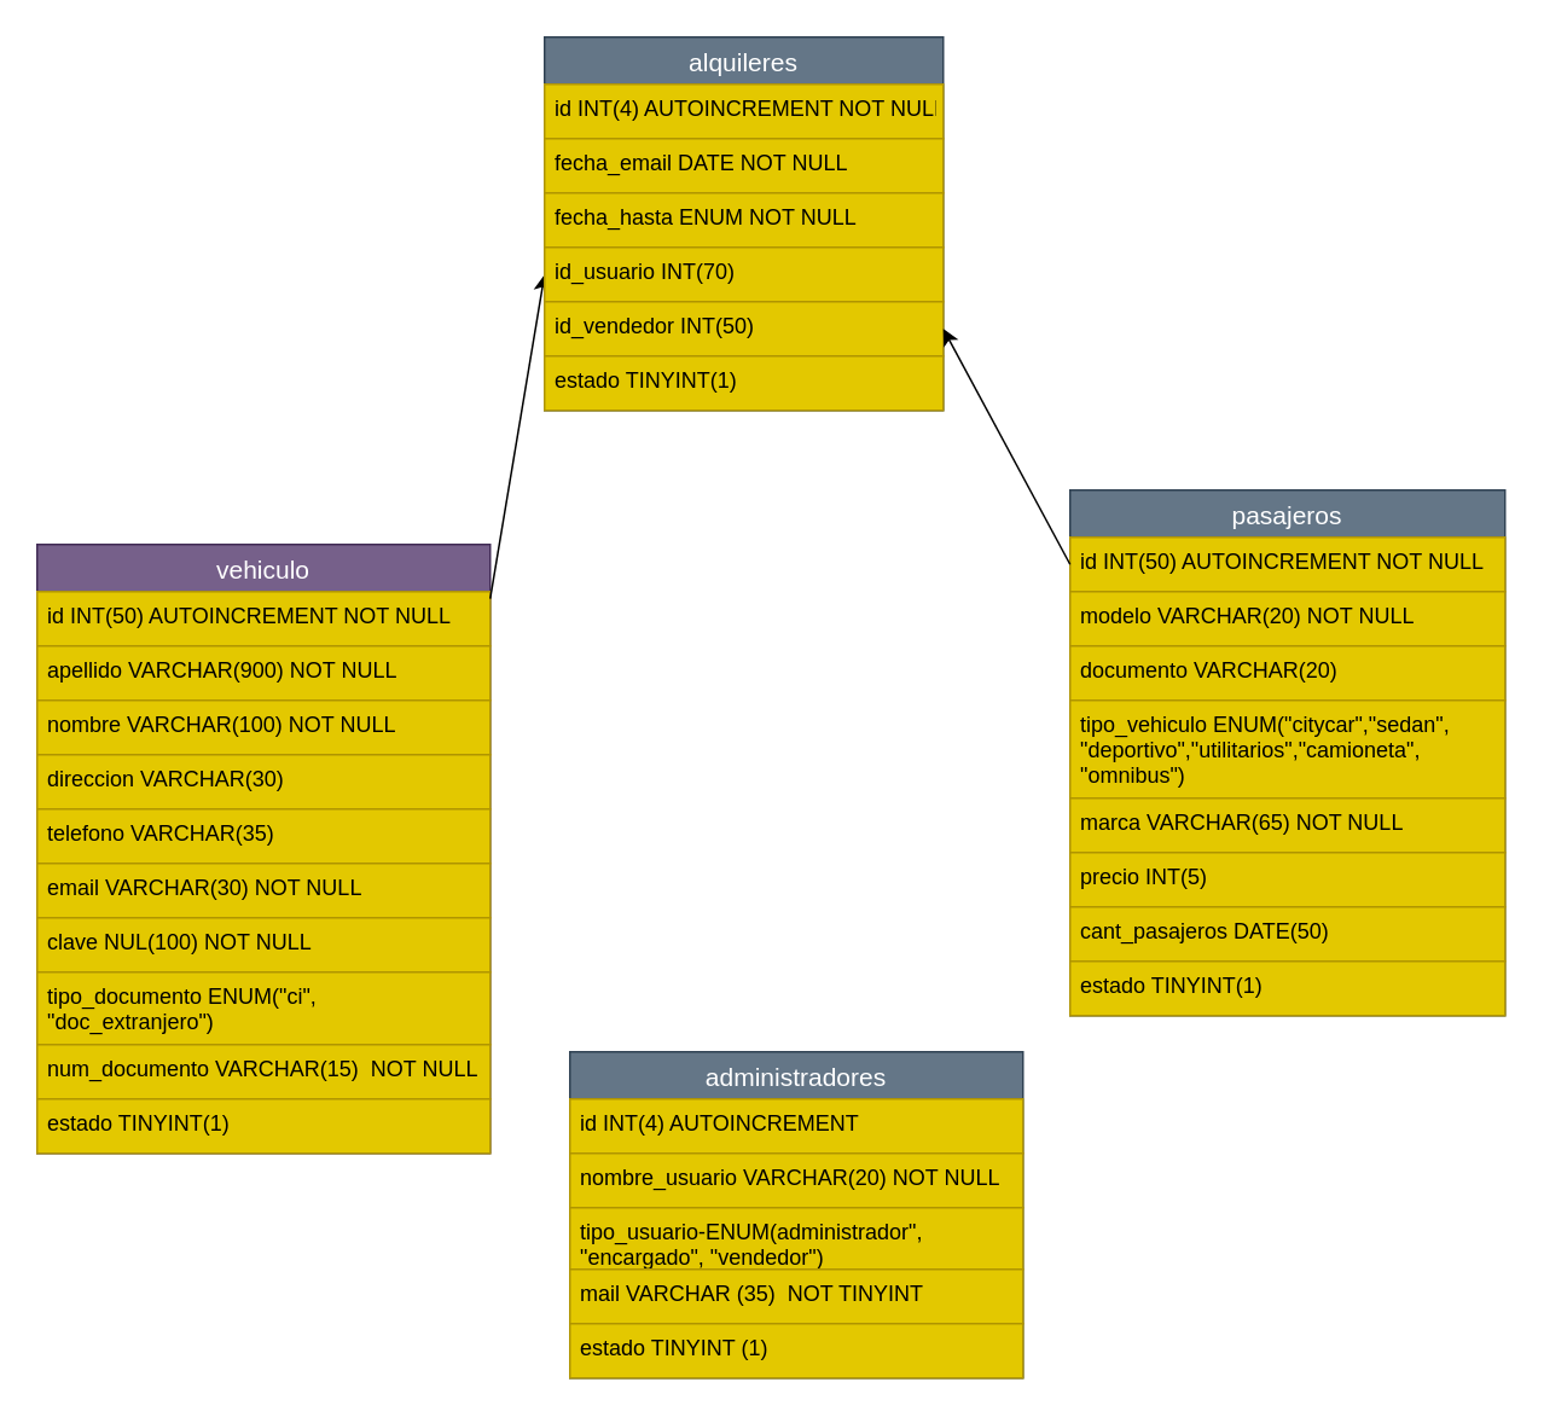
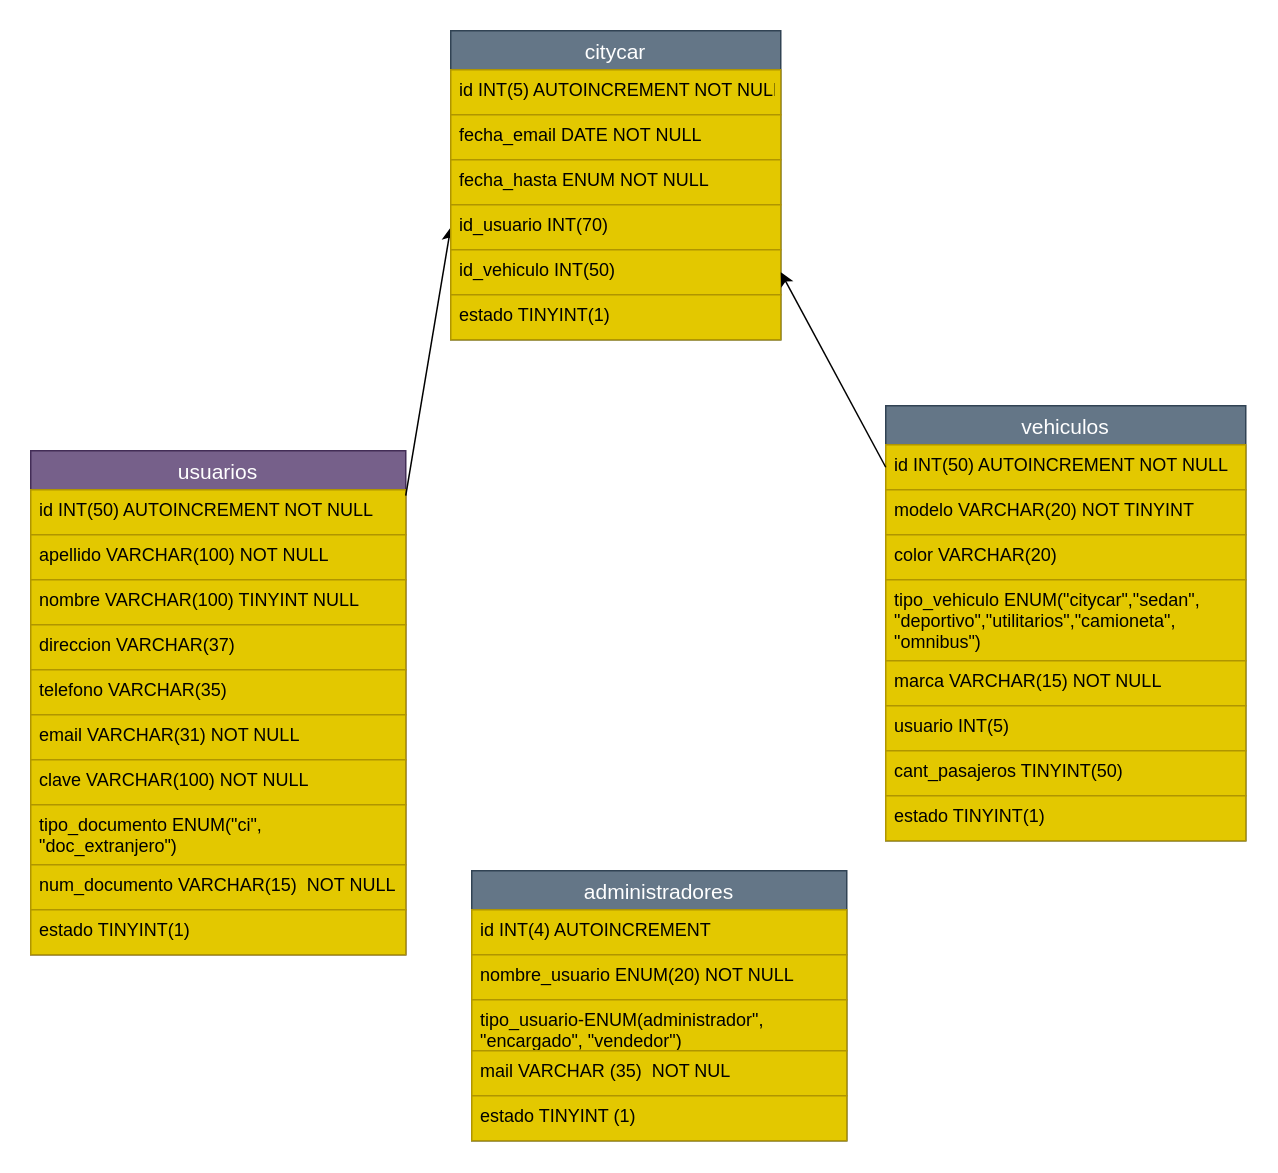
  <mxCell id="0" />
  <mxCell id="1" parent="0" />
- <mxCell id="2" value="vehiculo" style="swimlane;fontStyle=0;childLayout=stackLayout;horizontal=1;startSize=26;horizontalStack=0;resizeParent=1;resizeParentMax=0;resizeLast=0;collapsible=1;marginBottom=0;align=center;fontSize=14;fillColor=#76608a;fontColor=#ffffff;strokeColor=#432D57;" parent="1" vertex="1"><mxGeometry x="20" y="300" width="250" height="336" as="geometry" /></mxCell>
+ <mxCell id="2" value="usuarios" style="swimlane;fontStyle=0;childLayout=stackLayout;horizontal=1;startSize=26;horizontalStack=0;resizeParent=1;resizeParentMax=0;resizeLast=0;collapsible=1;marginBottom=0;align=center;fontSize=14;fillColor=#76608a;fontColor=#ffffff;strokeColor=#432D57;" parent="1" vertex="1"><mxGeometry x="20" y="300" width="250" height="336" as="geometry" /></mxCell>
  <mxCell id="3" value="id INT(50) AUTOINCREMENT NOT NULL" style="text;strokeColor=#B09500;fillColor=#e3c800;spacingLeft=4;spacingRight=4;overflow=hidden;rotatable=0;points=[[0,0.5],[1,0.5]];portConstraint=eastwest;fontSize=12;fontColor=#000000;" parent="2" vertex="1"><mxGeometry y="26" width="250" height="30" as="geometry" /></mxCell>
- <mxCell id="4" value="apellido VARCHAR(900) NOT NULL" style="text;strokeColor=#B09500;fillColor=#e3c800;spacingLeft=4;spacingRight=4;overflow=hidden;rotatable=0;points=[[0,0.5],[1,0.5]];portConstraint=eastwest;fontSize=12;fontColor=#000000;" parent="2" vertex="1"><mxGeometry y="56" width="250" height="30" as="geometry" /></mxCell>
- <mxCell id="5" value="nombre VARCHAR(100) NOT NULL&#10;    " style="text;strokeColor=#B09500;fillColor=#e3c800;spacingLeft=4;spacingRight=4;overflow=hidden;rotatable=0;points=[[0,0.5],[1,0.5]];portConstraint=eastwest;fontSize=12;fontColor=#000000;" parent="2" vertex="1"><mxGeometry y="86" width="250" height="30" as="geometry" /></mxCell>
- <mxCell id="6" value="direccion VARCHAR(30)" style="text;strokeColor=#B09500;fillColor=#e3c800;spacingLeft=4;spacingRight=4;overflow=hidden;rotatable=0;points=[[0,0.5],[1,0.5]];portConstraint=eastwest;fontSize=12;fontColor=#000000;" parent="2" vertex="1"><mxGeometry y="116" width="250" height="30" as="geometry" /></mxCell>
+ <mxCell id="4" value="apellido VARCHAR(100) NOT NULL" style="text;strokeColor=#B09500;fillColor=#e3c800;spacingLeft=4;spacingRight=4;overflow=hidden;rotatable=0;points=[[0,0.5],[1,0.5]];portConstraint=eastwest;fontSize=12;fontColor=#000000;" parent="2" vertex="1"><mxGeometry y="56" width="250" height="30" as="geometry" /></mxCell>
+ <mxCell id="5" value="nombre VARCHAR(100) TINYINT NULL&#10;    " style="text;strokeColor=#B09500;fillColor=#e3c800;spacingLeft=4;spacingRight=4;overflow=hidden;rotatable=0;points=[[0,0.5],[1,0.5]];portConstraint=eastwest;fontSize=12;fontColor=#000000;" parent="2" vertex="1"><mxGeometry y="86" width="250" height="30" as="geometry" /></mxCell>
+ <mxCell id="6" value="direccion VARCHAR(37)" style="text;strokeColor=#B09500;fillColor=#e3c800;spacingLeft=4;spacingRight=4;overflow=hidden;rotatable=0;points=[[0,0.5],[1,0.5]];portConstraint=eastwest;fontSize=12;fontColor=#000000;" parent="2" vertex="1"><mxGeometry y="116" width="250" height="30" as="geometry" /></mxCell>
  <mxCell id="7" value="telefono VARCHAR(35)" style="text;strokeColor=#B09500;fillColor=#e3c800;spacingLeft=4;spacingRight=4;overflow=hidden;rotatable=0;points=[[0,0.5],[1,0.5]];portConstraint=eastwest;fontSize=12;fontColor=#000000;" parent="2" vertex="1"><mxGeometry y="146" width="250" height="30" as="geometry" /></mxCell>
- <mxCell id="8" value="email VARCHAR(30) NOT NULL" style="text;strokeColor=#B09500;fillColor=#e3c800;spacingLeft=4;spacingRight=4;overflow=hidden;rotatable=0;points=[[0,0.5],[1,0.5]];portConstraint=eastwest;fontSize=12;fontColor=#000000;" parent="2" vertex="1"><mxGeometry y="176" width="250" height="30" as="geometry" /></mxCell>
- <mxCell id="9" value="clave NUL(100) NOT NULL" style="text;strokeColor=#B09500;fillColor=#e3c800;spacingLeft=4;spacingRight=4;overflow=hidden;rotatable=0;points=[[0,0.5],[1,0.5]];portConstraint=eastwest;fontSize=12;fontColor=#000000;" vertex="1" parent="2"><mxGeometry y="206" width="250" height="30" as="geometry" /></mxCell>
+ <mxCell id="8" value="email VARCHAR(31) NOT NULL" style="text;strokeColor=#B09500;fillColor=#e3c800;spacingLeft=4;spacingRight=4;overflow=hidden;rotatable=0;points=[[0,0.5],[1,0.5]];portConstraint=eastwest;fontSize=12;fontColor=#000000;" parent="2" vertex="1"><mxGeometry y="176" width="250" height="30" as="geometry" /></mxCell>
+ <mxCell id="9" value="clave VARCHAR(100) NOT NULL" style="text;strokeColor=#B09500;fillColor=#e3c800;spacingLeft=4;spacingRight=4;overflow=hidden;rotatable=0;points=[[0,0.5],[1,0.5]];portConstraint=eastwest;fontSize=12;fontColor=#000000;" vertex="1" parent="2"><mxGeometry y="206" width="250" height="30" as="geometry" /></mxCell>
  <mxCell id="10" value="tipo_documento ENUM(&quot;ci&quot;,&#10;&quot;doc_extranjero&quot;)" style="text;strokeColor=#B09500;fillColor=#e3c800;spacingLeft=4;spacingRight=4;overflow=hidden;rotatable=0;points=[[0,0.5],[1,0.5]];portConstraint=eastwest;fontSize=12;fontColor=#000000;" parent="2" vertex="1"><mxGeometry y="236" width="250" height="40" as="geometry" /></mxCell>
  <mxCell id="11" value="num_documento VARCHAR(15)  NOT NULL" style="text;strokeColor=#B09500;fillColor=#e3c800;spacingLeft=4;spacingRight=4;overflow=hidden;rotatable=0;points=[[0,0.5],[1,0.5]];portConstraint=eastwest;fontSize=12;fontColor=#000000;" parent="2" vertex="1"><mxGeometry y="276" width="250" height="30" as="geometry" /></mxCell>
  <mxCell id="12" value="estado TINYINT(1)" style="text;strokeColor=#B09500;fillColor=#e3c800;spacingLeft=4;spacingRight=4;overflow=hidden;rotatable=0;points=[[0,0.5],[1,0.5]];portConstraint=eastwest;fontSize=12;fontColor=#000000;" parent="2" vertex="1"><mxGeometry y="306" width="250" height="30" as="geometry" /></mxCell>
- <mxCell id="13" value="pasajeros" style="swimlane;fontStyle=0;childLayout=stackLayout;horizontal=1;startSize=26;horizontalStack=0;resizeParent=1;resizeParentMax=0;resizeLast=0;collapsible=1;marginBottom=0;align=center;fontSize=14;fillColor=#647687;fontColor=#ffffff;strokeColor=#314354;" parent="1" vertex="1"><mxGeometry x="590" y="270" width="240" height="290" as="geometry" /></mxCell>
+ <mxCell id="13" value="vehiculos" style="swimlane;fontStyle=0;childLayout=stackLayout;horizontal=1;startSize=26;horizontalStack=0;resizeParent=1;resizeParentMax=0;resizeLast=0;collapsible=1;marginBottom=0;align=center;fontSize=14;fillColor=#647687;fontColor=#ffffff;strokeColor=#314354;" parent="1" vertex="1"><mxGeometry x="590" y="270" width="240" height="290" as="geometry" /></mxCell>
  <mxCell id="14" value="id INT(50) AUTOINCREMENT NOT NULL" style="text;strokeColor=#B09500;fillColor=#e3c800;spacingLeft=4;spacingRight=4;overflow=hidden;rotatable=0;points=[[0,0.5],[1,0.5]];portConstraint=eastwest;fontSize=12;fontColor=#000000;" parent="13" vertex="1"><mxGeometry y="26" width="240" height="30" as="geometry" /></mxCell>
- <mxCell id="15" value="modelo VARCHAR(20) NOT NULL" style="text;strokeColor=#B09500;fillColor=#e3c800;spacingLeft=4;spacingRight=4;overflow=hidden;rotatable=0;points=[[0,0.5],[1,0.5]];portConstraint=eastwest;fontSize=12;fontColor=#000000;" parent="13" vertex="1"><mxGeometry y="56" width="240" height="30" as="geometry" /></mxCell>
- <mxCell id="16" value="documento VARCHAR(20)" style="text;strokeColor=#B09500;fillColor=#e3c800;spacingLeft=4;spacingRight=4;overflow=hidden;rotatable=0;points=[[0,0.5],[1,0.5]];portConstraint=eastwest;fontSize=12;fontColor=#000000;" parent="13" vertex="1"><mxGeometry y="86" width="240" height="30" as="geometry" /></mxCell>
+ <mxCell id="15" value="modelo VARCHAR(20) NOT TINYINT" style="text;strokeColor=#B09500;fillColor=#e3c800;spacingLeft=4;spacingRight=4;overflow=hidden;rotatable=0;points=[[0,0.5],[1,0.5]];portConstraint=eastwest;fontSize=12;fontColor=#000000;" parent="13" vertex="1"><mxGeometry y="56" width="240" height="30" as="geometry" /></mxCell>
+ <mxCell id="16" value="color VARCHAR(20)" style="text;strokeColor=#B09500;fillColor=#e3c800;spacingLeft=4;spacingRight=4;overflow=hidden;rotatable=0;points=[[0,0.5],[1,0.5]];portConstraint=eastwest;fontSize=12;fontColor=#000000;" parent="13" vertex="1"><mxGeometry y="86" width="240" height="30" as="geometry" /></mxCell>
  <mxCell id="17" value="tipo_vehiculo ENUM(&quot;citycar&quot;,&quot;sedan&quot;,&#10;&quot;deportivo&quot;,&quot;utilitarios&quot;,&quot;camioneta&quot;,&#10;&quot;omnibus&quot;)" style="text;strokeColor=#B09500;fillColor=#e3c800;spacingLeft=4;spacingRight=4;overflow=hidden;rotatable=0;points=[[0,0.5],[1,0.5]];portConstraint=eastwest;fontSize=12;fontColor=#000000;" parent="13" vertex="1"><mxGeometry y="116" width="240" height="54" as="geometry" /></mxCell>
- <mxCell id="18" value="marca VARCHAR(65) NOT NULL" style="text;strokeColor=#B09500;fillColor=#e3c800;spacingLeft=4;spacingRight=4;overflow=hidden;rotatable=0;points=[[0,0.5],[1,0.5]];portConstraint=eastwest;fontSize=12;fontColor=#000000;" parent="13" vertex="1"><mxGeometry y="170" width="240" height="30" as="geometry" /></mxCell>
- <mxCell id="19" value="precio INT(5)" style="text;strokeColor=#B09500;fillColor=#e3c800;spacingLeft=4;spacingRight=4;overflow=hidden;rotatable=0;points=[[0,0.5],[1,0.5]];portConstraint=eastwest;fontSize=12;fontColor=#000000;" parent="13" vertex="1"><mxGeometry y="200" width="240" height="30" as="geometry" /></mxCell>
- <mxCell id="20" value="cant_pasajeros DATE(50)" style="text;strokeColor=#B09500;fillColor=#e3c800;spacingLeft=4;spacingRight=4;overflow=hidden;rotatable=0;points=[[0,0.5],[1,0.5]];portConstraint=eastwest;fontSize=12;fontColor=#000000;" parent="13" vertex="1"><mxGeometry y="230" width="240" height="30" as="geometry" /></mxCell>
+ <mxCell id="18" value="marca VARCHAR(15) NOT NULL" style="text;strokeColor=#B09500;fillColor=#e3c800;spacingLeft=4;spacingRight=4;overflow=hidden;rotatable=0;points=[[0,0.5],[1,0.5]];portConstraint=eastwest;fontSize=12;fontColor=#000000;" parent="13" vertex="1"><mxGeometry y="170" width="240" height="30" as="geometry" /></mxCell>
+ <mxCell id="19" value="usuario INT(5)" style="text;strokeColor=#B09500;fillColor=#e3c800;spacingLeft=4;spacingRight=4;overflow=hidden;rotatable=0;points=[[0,0.5],[1,0.5]];portConstraint=eastwest;fontSize=12;fontColor=#000000;" parent="13" vertex="1"><mxGeometry y="200" width="240" height="30" as="geometry" /></mxCell>
+ <mxCell id="20" value="cant_pasajeros TINYINT(50)" style="text;strokeColor=#B09500;fillColor=#e3c800;spacingLeft=4;spacingRight=4;overflow=hidden;rotatable=0;points=[[0,0.5],[1,0.5]];portConstraint=eastwest;fontSize=12;fontColor=#000000;" parent="13" vertex="1"><mxGeometry y="230" width="240" height="30" as="geometry" /></mxCell>
  <mxCell id="21" value="estado TINYINT(1)" style="text;strokeColor=#B09500;fillColor=#e3c800;spacingLeft=4;spacingRight=4;overflow=hidden;rotatable=0;points=[[0,0.5],[1,0.5]];portConstraint=eastwest;fontSize=12;fontColor=#000000;" parent="13" vertex="1"><mxGeometry y="260" width="240" height="30" as="geometry" /></mxCell>
  <mxCell id="22" value="" style="edgeStyle=none;html=1;exitX=1;exitY=0.133;exitDx=0;exitDy=0;exitPerimeter=0;entryX=0;entryY=0.5;entryDx=0;entryDy=0;" parent="1" source="3" target="27" edge="1"><mxGeometry relative="1" as="geometry"><mxPoint x="320" y="230" as="sourcePoint" /><mxPoint x="240" y="90" as="targetPoint" /></mxGeometry></mxCell>
- <mxCell id="23" value="alquileres" style="swimlane;fontStyle=0;childLayout=stackLayout;horizontal=1;startSize=26;horizontalStack=0;resizeParent=1;resizeParentMax=0;resizeLast=0;collapsible=1;marginBottom=0;align=center;fontSize=14;fillColor=#647687;fontColor=#ffffff;strokeColor=#314354;" parent="1" vertex="1"><mxGeometry x="300" y="20" width="220" height="206" as="geometry" /></mxCell>
- <mxCell id="24" value="id INT(4) AUTOINCREMENT NOT NULL" style="text;strokeColor=#B09500;fillColor=#e3c800;spacingLeft=4;spacingRight=4;overflow=hidden;rotatable=0;points=[[0,0.5],[1,0.5]];portConstraint=eastwest;fontSize=12;fontColor=#000000;" parent="23" vertex="1"><mxGeometry y="26" width="220" height="30" as="geometry" /></mxCell>
+ <mxCell id="23" value="citycar" style="swimlane;fontStyle=0;childLayout=stackLayout;horizontal=1;startSize=26;horizontalStack=0;resizeParent=1;resizeParentMax=0;resizeLast=0;collapsible=1;marginBottom=0;align=center;fontSize=14;fillColor=#647687;fontColor=#ffffff;strokeColor=#314354;" parent="1" vertex="1"><mxGeometry x="300" y="20" width="220" height="206" as="geometry" /></mxCell>
+ <mxCell id="24" value="id INT(5) AUTOINCREMENT NOT NULL" style="text;strokeColor=#B09500;fillColor=#e3c800;spacingLeft=4;spacingRight=4;overflow=hidden;rotatable=0;points=[[0,0.5],[1,0.5]];portConstraint=eastwest;fontSize=12;fontColor=#000000;" parent="23" vertex="1"><mxGeometry y="26" width="220" height="30" as="geometry" /></mxCell>
  <mxCell id="25" value="fecha_email DATE NOT NULL" style="text;strokeColor=#B09500;fillColor=#e3c800;spacingLeft=4;spacingRight=4;overflow=hidden;rotatable=0;points=[[0,0.5],[1,0.5]];portConstraint=eastwest;fontSize=12;fontColor=#000000;" parent="23" vertex="1"><mxGeometry y="56" width="220" height="30" as="geometry" /></mxCell>
  <mxCell id="26" value="fecha_hasta ENUM NOT NULL" style="text;strokeColor=#B09500;fillColor=#e3c800;spacingLeft=4;spacingRight=4;overflow=hidden;rotatable=0;points=[[0,0.5],[1,0.5]];portConstraint=eastwest;fontSize=12;fontColor=#000000;" parent="23" vertex="1"><mxGeometry y="86" width="220" height="30" as="geometry" /></mxCell>
  <mxCell id="27" value="id_usuario INT(70)" style="text;strokeColor=#B09500;fillColor=#e3c800;spacingLeft=4;spacingRight=4;overflow=hidden;rotatable=0;points=[[0,0.5],[1,0.5]];portConstraint=eastwest;fontSize=12;fontColor=#000000;" parent="23" vertex="1"><mxGeometry y="116" width="220" height="30" as="geometry" /></mxCell>
- <mxCell id="28" value="id_vendedor INT(50)" style="text;strokeColor=#B09500;fillColor=#e3c800;spacingLeft=4;spacingRight=4;overflow=hidden;rotatable=0;points=[[0,0.5],[1,0.5]];portConstraint=eastwest;fontSize=12;fontColor=#000000;" parent="23" vertex="1"><mxGeometry y="146" width="220" height="30" as="geometry" /></mxCell>
+ <mxCell id="28" value="id_vehiculo INT(50)" style="text;strokeColor=#B09500;fillColor=#e3c800;spacingLeft=4;spacingRight=4;overflow=hidden;rotatable=0;points=[[0,0.5],[1,0.5]];portConstraint=eastwest;fontSize=12;fontColor=#000000;" parent="23" vertex="1"><mxGeometry y="146" width="220" height="30" as="geometry" /></mxCell>
  <mxCell id="29" value="estado TINYINT(1)" style="text;strokeColor=#B09500;fillColor=#e3c800;spacingLeft=4;spacingRight=4;overflow=hidden;rotatable=0;points=[[0,0.5],[1,0.5]];portConstraint=eastwest;fontSize=12;fontColor=#000000;" parent="23" vertex="1"><mxGeometry y="176" width="220" height="30" as="geometry" /></mxCell>
  <mxCell id="30" value="administradores" style="swimlane;fontStyle=0;childLayout=stackLayout;horizontal=1;startSize=26;horizontalStack=0;resizeParent=1;resizeParentMax=0;resizeLast=0;collapsible=1;marginBottom=0;align=center;fontSize=14;fillColor=#647687;fontColor=#ffffff;strokeColor=#314354;" parent="1" vertex="1"><mxGeometry x="314" y="580" width="250" height="180" as="geometry" /></mxCell>
  <mxCell id="31" value="id INT(4) AUTOINCREMENT" style="text;strokeColor=#B09500;fillColor=#e3c800;spacingLeft=4;spacingRight=4;overflow=hidden;rotatable=0;points=[[0,0.5],[1,0.5]];portConstraint=eastwest;fontSize=12;fontColor=#000000;" parent="30" vertex="1"><mxGeometry y="26" width="250" height="30" as="geometry" /></mxCell>
- <mxCell id="32" value="nombre_usuario VARCHAR(20) NOT NULL" style="text;strokeColor=#B09500;fillColor=#e3c800;spacingLeft=4;spacingRight=4;overflow=hidden;rotatable=0;points=[[0,0.5],[1,0.5]];portConstraint=eastwest;fontSize=12;fontColor=#000000;" parent="30" vertex="1"><mxGeometry y="56" width="250" height="30" as="geometry" /></mxCell>
+ <mxCell id="32" value="nombre_usuario ENUM(20) NOT NULL" style="text;strokeColor=#B09500;fillColor=#e3c800;spacingLeft=4;spacingRight=4;overflow=hidden;rotatable=0;points=[[0,0.5],[1,0.5]];portConstraint=eastwest;fontSize=12;fontColor=#000000;" parent="30" vertex="1"><mxGeometry y="56" width="250" height="30" as="geometry" /></mxCell>
  <mxCell id="33" value="tipo_usuario-ENUM(administrador&quot;,&#10;&quot;encargado&quot;, &quot;vendedor&quot;)" style="text;strokeColor=#B09500;fillColor=#e3c800;spacingLeft=4;spacingRight=4;overflow=hidden;rotatable=0;points=[[0,0.5],[1,0.5]];portConstraint=eastwest;fontSize=12;fontColor=#000000;" parent="30" vertex="1"><mxGeometry y="86" width="250" height="34" as="geometry" /></mxCell>
- <mxCell id="34" value="mail VARCHAR (35)  NOT TINYINT" style="text;strokeColor=#B09500;fillColor=#e3c800;spacingLeft=4;spacingRight=4;overflow=hidden;rotatable=0;points=[[0,0.5],[1,0.5]];portConstraint=eastwest;fontSize=12;fontColor=#000000;" parent="30" vertex="1"><mxGeometry y="120" width="250" height="30" as="geometry" /></mxCell>
+ <mxCell id="34" value="mail VARCHAR (35)  NOT NUL" style="text;strokeColor=#B09500;fillColor=#e3c800;spacingLeft=4;spacingRight=4;overflow=hidden;rotatable=0;points=[[0,0.5],[1,0.5]];portConstraint=eastwest;fontSize=12;fontColor=#000000;" parent="30" vertex="1"><mxGeometry y="120" width="250" height="30" as="geometry" /></mxCell>
  <mxCell id="35" value="estado TINYINT (1)" style="text;strokeColor=#B09500;fillColor=#e3c800;spacingLeft=4;spacingRight=4;overflow=hidden;rotatable=0;points=[[0,0.5],[1,0.5]];portConstraint=eastwest;fontSize=12;fontColor=#000000;" parent="30" vertex="1"><mxGeometry y="150" width="250" height="30" as="geometry" /></mxCell>
  <mxCell id="36" style="edgeStyle=none;html=1;exitX=0;exitY=0.5;exitDx=0;exitDy=0;entryX=1;entryY=0.5;entryDx=0;entryDy=0;" parent="1" source="14" target="28" edge="1"><mxGeometry relative="1" as="geometry" /></mxCell>
